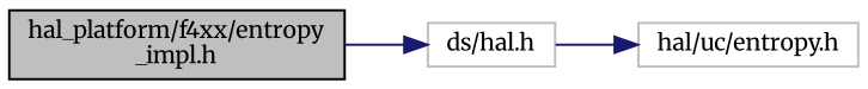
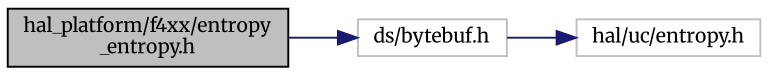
  digraph {
    fontname=Merriweather
    rankdir=LR
    node [color=grey75 fontname=Merriweather fontsize=10 shape=record]
    edge [color=midnightblue fontname=Merriweather fontsize=10 labelfontname=Helvetica labelfontsize=10 style=solid]
-   n1 [color=black fillcolor=grey75 fontcolor=black height=0.2 label="hal_platform/f4xx/entropy\l_impl.h" style=filled width=0.4]
-   n2 [height=0.2 label="ds/hal.h" width=0.4]
+   n1 [color=black fillcolor=grey75 fontcolor=black height=0.2 label="hal_platform/f4xx/entropy\l_entropy.h" style=filled width=0.4]
+   n2 [height=0.2 label="ds/bytebuf.h" width=0.4]
    n3 [height=0.2 label="hal/uc/entropy.h" width=0.4]
    n1 -> n2
    n2 -> n3
  }
